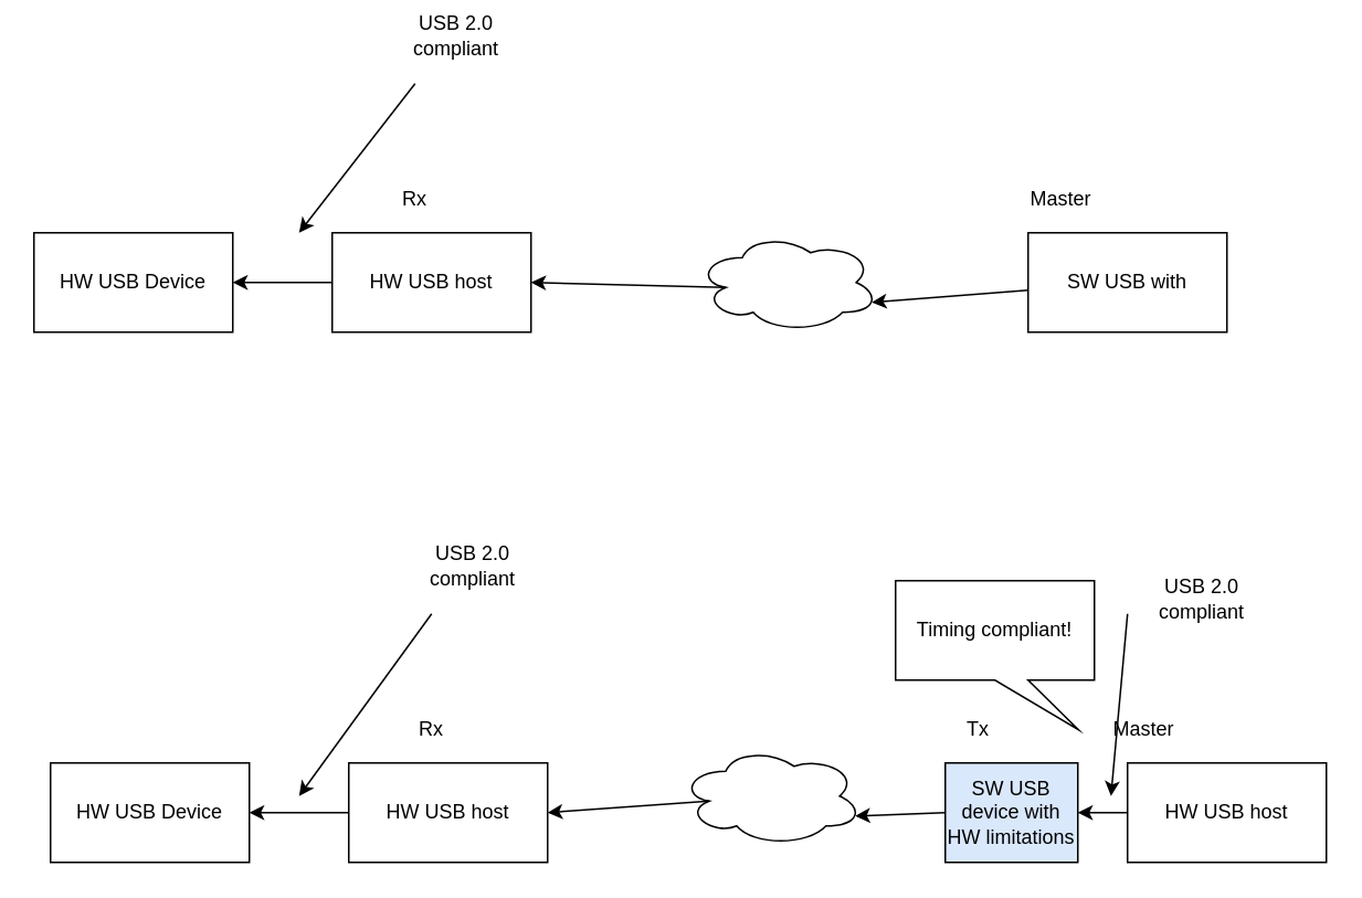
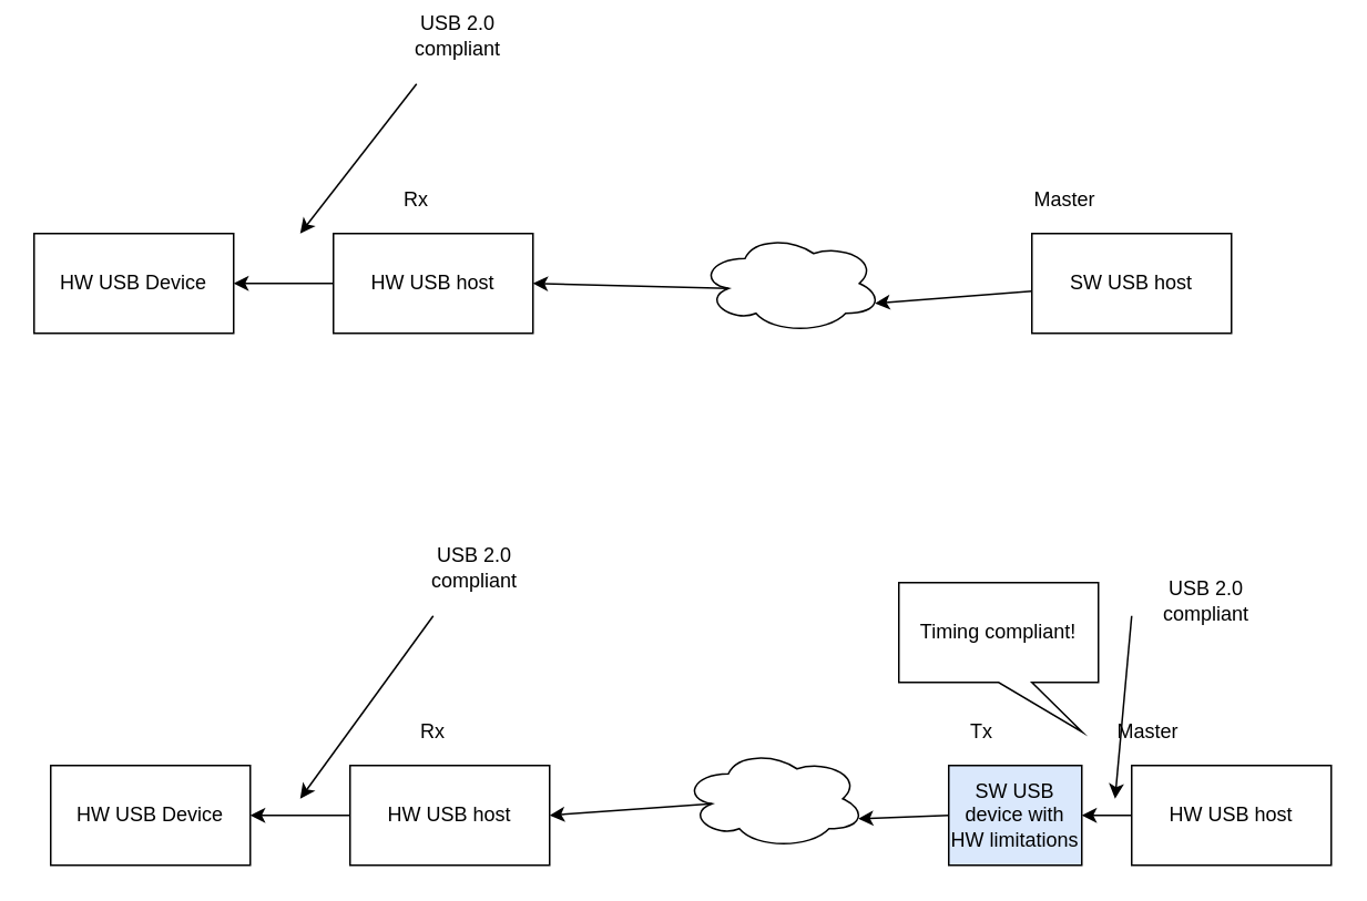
  <mxCell id="0" />
  <mxCell id="1" parent="0" />
  <mxCell id="2" value="HW USB Device" style="rounded=0;whiteSpace=wrap;html=1;" vertex="1" parent="1"><mxGeometry x="20" y="140" width="120" height="60" as="geometry" /></mxCell>
  <mxCell id="3" value="HW USB host" style="rounded=0;whiteSpace=wrap;html=1;" vertex="1" parent="1"><mxGeometry x="200" y="140" width="120" height="60" as="geometry" /></mxCell>
- <mxCell id="4" value="SW USB with" style="rounded=0;whiteSpace=wrap;html=1;" vertex="1" parent="1"><mxGeometry x="620" y="140" width="120" height="60" as="geometry" /></mxCell>
+ <mxCell id="4" value="SW USB host" style="rounded=0;whiteSpace=wrap;html=1;" vertex="1" parent="1"><mxGeometry x="620" y="140" width="120" height="60" as="geometry" /></mxCell>
  <mxCell id="5" value="" style="ellipse;shape=cloud;whiteSpace=wrap;html=1;" vertex="1" parent="1"><mxGeometry x="420" y="140" width="110" height="60" as="geometry" /></mxCell>
  <mxCell id="6" value="" style="endArrow=classic;html=1;entryX=0.96;entryY=0.7;entryDx=0;entryDy=0;entryPerimeter=0;" edge="1" parent="1" source="4" target="5"><mxGeometry width="50" height="50" relative="1" as="geometry"><mxPoint x="630" y="360" as="sourcePoint" /><mxPoint x="680" y="310" as="targetPoint" /></mxGeometry></mxCell>
  <mxCell id="7" value="" style="endArrow=classic;html=1;entryX=1;entryY=0.5;entryDx=0;entryDy=0;exitX=0.16;exitY=0.55;exitDx=0;exitDy=0;exitPerimeter=0;" edge="1" parent="1" source="5" target="3"><mxGeometry width="50" height="50" relative="1" as="geometry"><mxPoint x="400" y="330" as="sourcePoint" /><mxPoint x="450" y="280" as="targetPoint" /></mxGeometry></mxCell>
  <mxCell id="8" value="Rx" style="text;html=1;strokeColor=none;fillColor=none;align=center;verticalAlign=middle;whiteSpace=wrap;rounded=0;" vertex="1" parent="1"><mxGeometry x="230" y="110" width="40" height="20" as="geometry" /></mxCell>
  <mxCell id="9" value="" style="endArrow=classic;html=1;entryX=1;entryY=0.5;entryDx=0;entryDy=0;exitX=0;exitY=0.5;exitDx=0;exitDy=0;" edge="1" parent="1" source="3" target="2"><mxGeometry width="50" height="50" relative="1" as="geometry"><mxPoint x="100" y="350" as="sourcePoint" /><mxPoint x="150" y="300" as="targetPoint" /></mxGeometry></mxCell>
  <mxCell id="10" value="" style="endArrow=classic;html=1;" edge="1" parent="1"><mxGeometry width="50" height="50" relative="1" as="geometry"><mxPoint x="250" y="50" as="sourcePoint" /><mxPoint x="180" y="140" as="targetPoint" /></mxGeometry></mxCell>
  <mxCell id="11" value="USB 2.0 compliant" style="text;html=1;strokeColor=none;fillColor=none;align=center;verticalAlign=middle;whiteSpace=wrap;rounded=0;" vertex="1" parent="1"><mxGeometry x="250" y="20" width="50" as="geometry" /></mxCell>
  <mxCell id="12" value="Master&lt;br&gt;" style="text;html=1;strokeColor=none;fillColor=none;align=center;verticalAlign=middle;whiteSpace=wrap;rounded=0;" vertex="1" parent="1"><mxGeometry x="620" y="110" width="40" height="20" as="geometry" /></mxCell>
  <mxCell id="13" value="HW USB Device" style="rounded=0;whiteSpace=wrap;html=1;" vertex="1" parent="1"><mxGeometry x="30" y="460" width="120" height="60" as="geometry" /></mxCell>
  <mxCell id="14" value="HW USB host" style="rounded=0;whiteSpace=wrap;html=1;" vertex="1" parent="1"><mxGeometry x="210" y="460" width="120" height="60" as="geometry" /></mxCell>
  <mxCell id="15" value="HW USB host" style="rounded=0;whiteSpace=wrap;html=1;" vertex="1" parent="1"><mxGeometry x="680" y="460" width="120" height="60" as="geometry" /></mxCell>
  <mxCell id="16" value="" style="ellipse;shape=cloud;whiteSpace=wrap;html=1;" vertex="1" parent="1"><mxGeometry x="410" y="450" width="110" height="60" as="geometry" /></mxCell>
  <mxCell id="17" value="" style="endArrow=classic;html=1;entryX=1;entryY=0.5;entryDx=0;entryDy=0;exitX=0.16;exitY=0.55;exitDx=0;exitDy=0;exitPerimeter=0;" edge="1" parent="1" source="16" target="14"><mxGeometry width="50" height="50" relative="1" as="geometry"><mxPoint x="410" y="650" as="sourcePoint" /><mxPoint x="460" y="600" as="targetPoint" /></mxGeometry></mxCell>
  <mxCell id="18" value="Rx" style="text;html=1;strokeColor=none;fillColor=none;align=center;verticalAlign=middle;whiteSpace=wrap;rounded=0;" vertex="1" parent="1"><mxGeometry x="240" y="430" width="40" height="20" as="geometry" /></mxCell>
  <mxCell id="19" value="" style="endArrow=classic;html=1;entryX=1;entryY=0.5;entryDx=0;entryDy=0;exitX=0;exitY=0.5;exitDx=0;exitDy=0;" edge="1" parent="1" source="14" target="13"><mxGeometry width="50" height="50" relative="1" as="geometry"><mxPoint x="110" y="670" as="sourcePoint" /><mxPoint x="160" y="620" as="targetPoint" /></mxGeometry></mxCell>
  <mxCell id="20" value="" style="endArrow=classic;html=1;" edge="1" parent="1"><mxGeometry width="50" height="50" relative="1" as="geometry"><mxPoint x="260" y="370" as="sourcePoint" /><mxPoint x="180" y="480" as="targetPoint" /></mxGeometry></mxCell>
  <mxCell id="21" value="USB 2.0 compliant" style="text;html=1;strokeColor=none;fillColor=none;align=center;verticalAlign=middle;whiteSpace=wrap;rounded=0;" vertex="1" parent="1"><mxGeometry x="260" y="340" width="50" as="geometry" /></mxCell>
  <mxCell id="22" value="Master&lt;br&gt;" style="text;html=1;strokeColor=none;fillColor=none;align=center;verticalAlign=middle;whiteSpace=wrap;rounded=0;" vertex="1" parent="1"><mxGeometry x="670" y="430" width="40" height="20" as="geometry" /></mxCell>
  <mxCell id="23" value="SW USB device with HW limitations" style="rounded=0;whiteSpace=wrap;html=1;fillColor=#dae8fc;" vertex="1" parent="1"><mxGeometry x="570" y="460" width="80" height="60" as="geometry" /></mxCell>
  <mxCell id="24" value="Tx" style="text;html=1;strokeColor=none;fillColor=none;align=center;verticalAlign=middle;whiteSpace=wrap;rounded=0;" vertex="1" parent="1"><mxGeometry x="570" y="430" width="40" height="20" as="geometry" /></mxCell>
  <mxCell id="25" value="" style="endArrow=classic;html=1;entryX=1;entryY=0.5;entryDx=0;entryDy=0;exitX=0;exitY=0.5;exitDx=0;exitDy=0;" edge="1" parent="1" source="15" target="23"><mxGeometry width="50" height="50" relative="1" as="geometry"><mxPoint x="590" y="650" as="sourcePoint" /><mxPoint x="640" y="600" as="targetPoint" /></mxGeometry></mxCell>
  <mxCell id="26" value="USB 2.0 compliant" style="text;html=1;strokeColor=none;fillColor=none;align=center;verticalAlign=middle;whiteSpace=wrap;rounded=0;" vertex="1" parent="1"><mxGeometry x="700" y="360" width="50" as="geometry" /></mxCell>
  <mxCell id="27" value="" style="endArrow=classic;html=1;" edge="1" parent="1"><mxGeometry width="50" height="50" relative="1" as="geometry"><mxPoint x="680" y="370" as="sourcePoint" /><mxPoint x="670" y="480" as="targetPoint" /></mxGeometry></mxCell>
  <mxCell id="28" value="" style="endArrow=classic;html=1;entryX=0.96;entryY=0.7;entryDx=0;entryDy=0;entryPerimeter=0;exitX=0;exitY=0.5;exitDx=0;exitDy=0;" edge="1" parent="1" source="23" target="16"><mxGeometry width="50" height="50" relative="1" as="geometry"><mxPoint x="530" y="610" as="sourcePoint" /><mxPoint x="580" y="560" as="targetPoint" /></mxGeometry></mxCell>
  <mxCell id="29" value="Timing compliant!" style="shape=callout;whiteSpace=wrap;html=1;perimeter=calloutPerimeter;position2=0.92;" vertex="1" parent="1"><mxGeometry x="540" y="350" width="120" height="90" as="geometry" /></mxCell>
